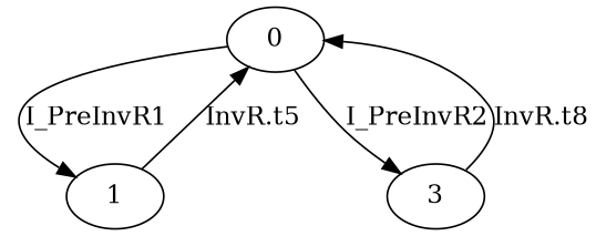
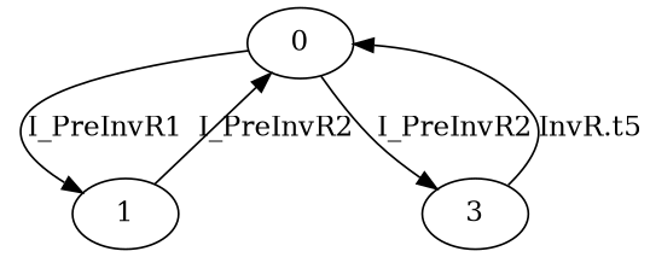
  digraph {
    0
    1
    n3 [label=3]
    0 -> 1 [label=I_PreInvR1]
    0 -> n3 [label=I_PreInvR2]
-   1 -> 0 [label="InvR.t5"]
-   n3 -> 0 [label="InvR.t8"]
+   1 -> 0 [label=I_PreInvR2]
+   n3 -> 0 [label="InvR.t5"]
  }
